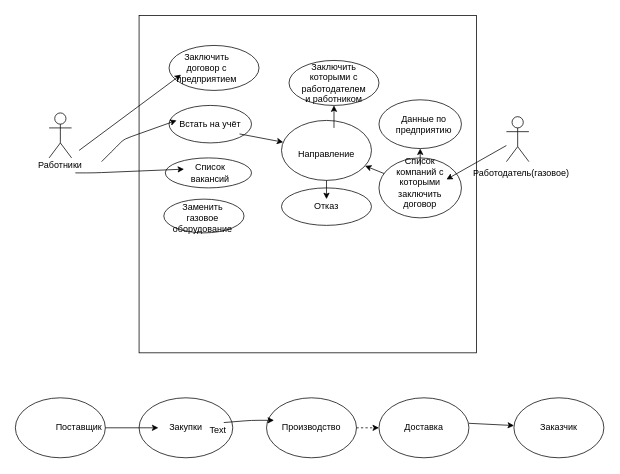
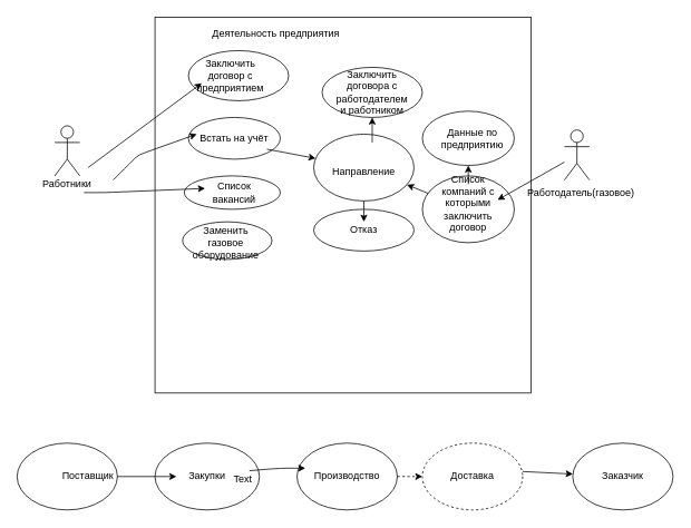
  <mxCell id="0" />
  <mxCell id="1" parent="0" />
  <mxCell id="2" value="" style="shape=umlActor;verticalLabelPosition=bottom;labelBackgroundColor=#ffffff;verticalAlign=top;html=1;outlineConnect=0;" vertex="1" parent="1"><mxGeometry x="65" y="150" width="30" height="60" as="geometry" /></mxCell>
  <mxCell id="3" value="" style="whiteSpace=wrap;html=1;aspect=fixed;" vertex="1" parent="1"><mxGeometry x="185" y="20" width="450" height="450" as="geometry" /></mxCell>
+ <mxCell id="4" value="Деятельность предприятия" style="text;html=1;strokeColor=none;fillColor=none;align=center;verticalAlign=middle;whiteSpace=wrap;rounded=0;" vertex="1" parent="1"><mxGeometry x="215" y="30" width="230" height="20" as="geometry" /></mxCell>
  <mxCell id="5" value="" style="shape=umlActor;verticalLabelPosition=bottom;labelBackgroundColor=#ffffff;verticalAlign=top;html=1;outlineConnect=0;" vertex="1" parent="1"><mxGeometry x="675" y="155" width="30" height="60" as="geometry" /></mxCell>
  <mxCell id="6" value="Работодатель(газовое)" style="text;html=1;strokeColor=none;fillColor=none;align=center;verticalAlign=middle;whiteSpace=wrap;rounded=0;" vertex="1" parent="1"><mxGeometry x="675" y="220" width="40" height="20" as="geometry" /></mxCell>
  <mxCell id="7" value="" style="ellipse;whiteSpace=wrap;html=1;" vertex="1" parent="1"><mxGeometry x="225" y="60" width="120" height="60" as="geometry" /></mxCell>
  <mxCell id="8" value="Заключить договор с предприятием" style="text;html=1;strokeColor=none;fillColor=none;align=center;verticalAlign=middle;whiteSpace=wrap;rounded=0;" vertex="1" parent="1"><mxGeometry x="227.5" y="80" width="95" height="20" as="geometry" /></mxCell>
  <mxCell id="9" value="" style="ellipse;whiteSpace=wrap;html=1;" vertex="1" parent="1"><mxGeometry x="225" y="140" width="110" height="50" as="geometry" /></mxCell>
  <mxCell id="10" value="Работники" style="text;html=1;strokeColor=none;fillColor=none;align=center;verticalAlign=middle;whiteSpace=wrap;rounded=0;" vertex="1" parent="1"><mxGeometry x="60" y="210" width="40" height="20" as="geometry" /></mxCell>
  <mxCell id="11" value="" style="endArrow=classic;html=1;entryX=0.142;entryY=0.95;entryDx=0;entryDy=0;entryPerimeter=0;" edge="1" parent="1" target="8"><mxGeometry width="50" height="50" relative="1" as="geometry"><mxPoint x="105" y="200" as="sourcePoint" /><mxPoint x="175" y="110" as="targetPoint" /><Array as="points" /></mxGeometry></mxCell>
  <mxCell id="12" value="Встать на учёт" style="text;html=1;strokeColor=none;fillColor=none;align=center;verticalAlign=middle;whiteSpace=wrap;rounded=0;" vertex="1" parent="1"><mxGeometry x="235" y="155" width="90" height="20" as="geometry" /></mxCell>
  <mxCell id="13" value="" style="ellipse;whiteSpace=wrap;html=1;" vertex="1" parent="1"><mxGeometry x="220" y="210" width="115" height="40" as="geometry" /></mxCell>
  <mxCell id="14" value="" style="ellipse;whiteSpace=wrap;html=1;" vertex="1" parent="1"><mxGeometry x="385" y="80" width="120" height="60" as="geometry" /></mxCell>
  <mxCell id="15" value="" style="ellipse;whiteSpace=wrap;html=1;" vertex="1" parent="1"><mxGeometry x="505" y="210" width="110" height="80" as="geometry" /></mxCell>
  <mxCell id="16" value="" style="ellipse;whiteSpace=wrap;html=1;" vertex="1" parent="1"><mxGeometry x="375" y="250" width="120" height="50" as="geometry" /></mxCell>
  <mxCell id="17" value="" style="ellipse;whiteSpace=wrap;html=1;" vertex="1" parent="1"><mxGeometry x="375" y="160" width="120" height="80" as="geometry" /></mxCell>
  <mxCell id="18" value="Список вакансий" style="text;html=1;strokeColor=none;fillColor=none;align=center;verticalAlign=middle;whiteSpace=wrap;rounded=0;" vertex="1" parent="1"><mxGeometry x="245" y="220" width="70" height="20" as="geometry" /></mxCell>
- <mxCell id="19" value="Заключить которыми с работодателем и работником" style="text;html=1;strokeColor=none;fillColor=none;align=center;verticalAlign=middle;whiteSpace=wrap;rounded=0;" vertex="1" parent="1"><mxGeometry x="405" y="100" width="80" height="20" as="geometry" /></mxCell>
+ <mxCell id="19" value="Заключить договора с работодателем и работником" style="text;html=1;strokeColor=none;fillColor=none;align=center;verticalAlign=middle;whiteSpace=wrap;rounded=0;" vertex="1" parent="1"><mxGeometry x="405" y="100" width="80" height="20" as="geometry" /></mxCell>
  <mxCell id="20" value="" style="ellipse;whiteSpace=wrap;html=1;" vertex="1" parent="1"><mxGeometry x="505" y="132.5" width="110" height="65" as="geometry" /></mxCell>
  <mxCell id="21" value="" style="endArrow=classic;html=1;entryX=0;entryY=0.25;entryDx=0;entryDy=0;" edge="1" parent="1" target="12"><mxGeometry width="50" height="50" relative="1" as="geometry"><mxPoint x="135" y="215" as="sourcePoint" /><mxPoint x="185" y="165" as="targetPoint" /><Array as="points"><mxPoint x="155" y="195" /><mxPoint x="165" y="185" /></Array></mxGeometry></mxCell>
  <mxCell id="22" value="" style="endArrow=classic;html=1;exitX=1;exitY=1;exitDx=0;exitDy=0;entryX=0;entryY=0.25;entryDx=0;entryDy=0;" edge="1" parent="1" source="10" target="18"><mxGeometry width="50" height="50" relative="1" as="geometry"><mxPoint x="115" y="280" as="sourcePoint" /><mxPoint x="175" y="230" as="targetPoint" /><Array as="points"><mxPoint x="125" y="230" /></Array></mxGeometry></mxCell>
  <mxCell id="23" value="Направление" style="text;html=1;strokeColor=none;fillColor=none;align=center;verticalAlign=middle;whiteSpace=wrap;rounded=0;" vertex="1" parent="1"><mxGeometry x="395" y="195" width="80" height="20" as="geometry" /></mxCell>
  <mxCell id="24" value="Отказ" style="text;html=1;strokeColor=none;fillColor=none;align=center;verticalAlign=middle;whiteSpace=wrap;rounded=0;" vertex="1" parent="1"><mxGeometry x="395" y="265" width="80" height="20" as="geometry" /></mxCell>
  <mxCell id="25" value="Данные по предприятию" style="text;html=1;strokeColor=none;fillColor=none;align=center;verticalAlign=middle;whiteSpace=wrap;rounded=0;" vertex="1" parent="1"><mxGeometry x="525" y="155" width="80" height="20" as="geometry" /></mxCell>
  <mxCell id="26" value="Список компаний с которыми заключить договор" style="text;html=1;strokeColor=none;fillColor=none;align=center;verticalAlign=middle;whiteSpace=wrap;rounded=0;" vertex="1" parent="1"><mxGeometry x="525" y="235" width="70" height="15" as="geometry" /></mxCell>
  <mxCell id="27" value="" style="endArrow=classic;html=1;exitX=0.933;exitY=1.15;exitDx=0;exitDy=0;exitPerimeter=0;" edge="1" parent="1" source="12" target="17"><mxGeometry width="50" height="50" relative="1" as="geometry"><mxPoint x="335" y="220" as="sourcePoint" /><mxPoint x="385" y="170" as="targetPoint" /></mxGeometry></mxCell>
  <mxCell id="28" value="" style="endArrow=classic;html=1;entryX=0.5;entryY=0;entryDx=0;entryDy=0;exitX=0.5;exitY=1;exitDx=0;exitDy=0;" edge="1" parent="1" source="17" target="24"><mxGeometry width="50" height="50" relative="1" as="geometry"><mxPoint x="415" y="280" as="sourcePoint" /><mxPoint x="465" y="230" as="targetPoint" /></mxGeometry></mxCell>
  <mxCell id="29" value="" style="endArrow=classic;html=1;" edge="1" parent="1" source="15" target="17"><mxGeometry width="50" height="50" relative="1" as="geometry"><mxPoint x="475" y="260" as="sourcePoint" /><mxPoint x="525" y="210" as="targetPoint" /></mxGeometry></mxCell>
  <mxCell id="30" value="" style="endArrow=classic;html=1;" edge="1" parent="1" target="20"><mxGeometry width="50" height="50" relative="1" as="geometry"><mxPoint x="560" y="220" as="sourcePoint" /><mxPoint x="595" y="180" as="targetPoint" /></mxGeometry></mxCell>
  <mxCell id="31" value="" style="endArrow=classic;html=1;entryX=1;entryY=0.25;entryDx=0;entryDy=0;" edge="1" parent="1" source="5" target="26"><mxGeometry width="50" height="50" relative="1" as="geometry"><mxPoint x="635" y="230" as="sourcePoint" /><mxPoint x="685" y="180" as="targetPoint" /></mxGeometry></mxCell>
  <mxCell id="32" style="edgeStyle=orthogonalEdgeStyle;rounded=0;orthogonalLoop=1;jettySize=auto;html=1;exitX=0.5;exitY=1;exitDx=0;exitDy=0;" edge="1" parent="1" source="26" target="26"><mxGeometry relative="1" as="geometry" /></mxCell>
  <mxCell id="33" value="" style="endArrow=classic;html=1;entryX=0.5;entryY=1;entryDx=0;entryDy=0;" edge="1" parent="1" target="14"><mxGeometry width="50" height="50" relative="1" as="geometry"><mxPoint x="445" y="170" as="sourcePoint" /><mxPoint x="475" y="140" as="targetPoint" /></mxGeometry></mxCell>
  <mxCell id="34" value="" style="ellipse;whiteSpace=wrap;html=1;" vertex="1" parent="1"><mxGeometry x="218" y="265" width="107" height="45" as="geometry" /></mxCell>
  <mxCell id="35" value="Заменить газовое оборудование" style="text;html=1;strokeColor=none;fillColor=none;align=center;verticalAlign=middle;whiteSpace=wrap;rounded=0;" vertex="1" parent="1"><mxGeometry x="235" y="280" width="70" height="20" as="geometry" /></mxCell>
  <mxCell id="36" value="" style="ellipse;whiteSpace=wrap;html=1;" vertex="1" parent="1"><mxGeometry x="20" y="530" width="120" height="80" as="geometry" /></mxCell>
  <mxCell id="37" value="Поставщик" style="text;html=1;strokeColor=none;fillColor=none;align=center;verticalAlign=middle;whiteSpace=wrap;rounded=0;" vertex="1" parent="1"><mxGeometry x="85" y="560" width="40" height="20" as="geometry" /></mxCell>
  <mxCell id="38" value="Text" style="text;html=1;strokeColor=none;fillColor=none;align=center;verticalAlign=middle;whiteSpace=wrap;rounded=0;" vertex="1" parent="1"><mxGeometry x="275" y="560" width="40" height="20" as="geometry" /></mxCell>
  <mxCell id="39" value="Закупки" style="ellipse;whiteSpace=wrap;html=1;" vertex="1" parent="1"><mxGeometry x="185" y="530" width="125" height="80" as="geometry" /></mxCell>
  <mxCell id="40" value="Text" style="text;html=1;align=center;verticalAlign=middle;resizable=0;points=[];autosize=1;" vertex="1" parent="39"><mxGeometry x="85" y="34" width="40" height="20" as="geometry" /></mxCell>
  <mxCell id="41" value="Производство" style="ellipse;whiteSpace=wrap;html=1;" vertex="1" parent="1"><mxGeometry x="355" y="530" width="120" height="80" as="geometry" /></mxCell>
- <mxCell id="42" value="Доставка" style="ellipse;whiteSpace=wrap;html=1;" vertex="1" parent="1"><mxGeometry x="505" y="530" width="120" height="80" as="geometry" /></mxCell>
+ <mxCell id="42" value="Доставка" style="ellipse;whiteSpace=wrap;html=1;dashed=1;" vertex="1" parent="1"><mxGeometry x="505" y="530" width="120" height="80" as="geometry" /></mxCell>
  <mxCell id="43" value="Заказчик" style="ellipse;whiteSpace=wrap;html=1;" vertex="1" parent="1"><mxGeometry x="685" y="530" width="120" height="80" as="geometry" /></mxCell>
  <mxCell id="44" value="" style="endArrow=classic;html=1;" edge="1" parent="1" source="36"><mxGeometry width="50" height="50" relative="1" as="geometry"><mxPoint x="140" y="620" as="sourcePoint" /><mxPoint x="210.711" y="570" as="targetPoint" /></mxGeometry></mxCell>
  <mxCell id="45" value="" style="endArrow=classic;html=1;exitX=0.7;exitY=-0.05;exitDx=0;exitDy=0;exitPerimeter=0;" edge="1" parent="1" source="40"><mxGeometry width="50" height="50" relative="1" as="geometry"><mxPoint x="315" y="610" as="sourcePoint" /><mxPoint x="365" y="560" as="targetPoint" /><Array as="points"><mxPoint x="335" y="560" /></Array></mxGeometry></mxCell>
  <mxCell id="46" value="" style="endArrow=classic;html=1;entryX=0;entryY=0.5;entryDx=0;entryDy=0;dashed=1;" edge="1" parent="1" source="41" target="42"><mxGeometry width="50" height="50" relative="1" as="geometry"><mxPoint x="465" y="610" as="sourcePoint" /><mxPoint x="515" y="560" as="targetPoint" /></mxGeometry></mxCell>
  <mxCell id="47" value="" style="endArrow=classic;html=1;exitX=1;exitY=0.425;exitDx=0;exitDy=0;exitPerimeter=0;" edge="1" parent="1" source="42" target="43"><mxGeometry width="50" height="50" relative="1" as="geometry"><mxPoint x="625" y="600" as="sourcePoint" /><mxPoint x="675" y="550" as="targetPoint" /></mxGeometry></mxCell>
